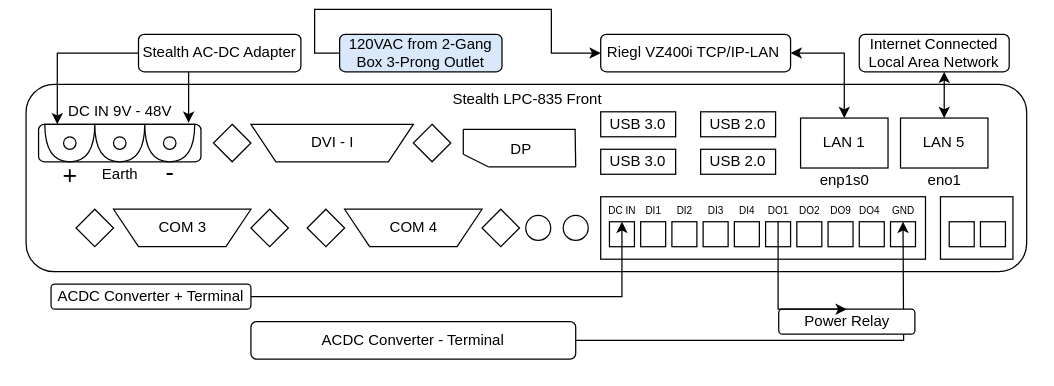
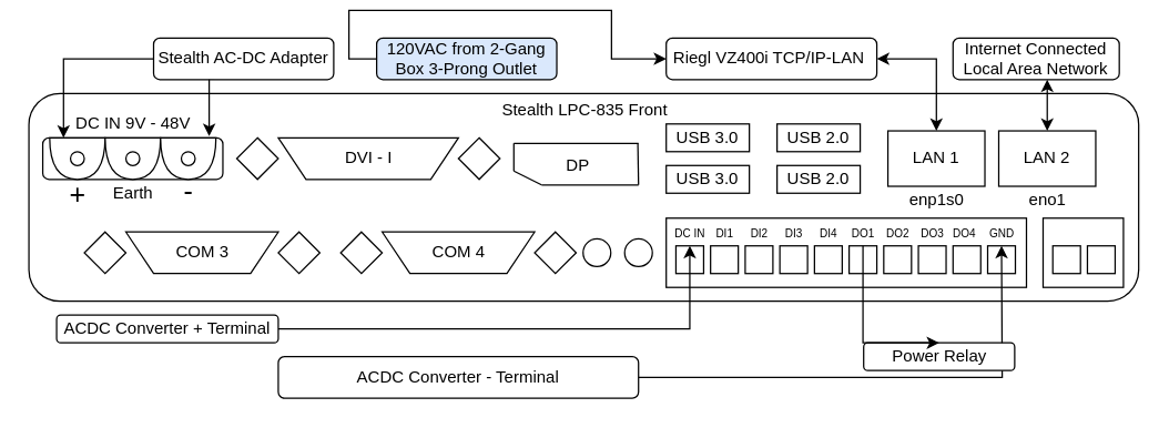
  <mxCell id="0" />
  <mxCell id="1" parent="0" />
  <mxCell id="2" value="" style="rounded=1;whiteSpace=wrap;html=1;" parent="1" vertex="1"><mxGeometry x="20" y="60" width="801" height="150" as="geometry" /></mxCell>
  <mxCell id="3" value="" style="rounded=1;whiteSpace=wrap;html=1;" parent="1" vertex="1"><mxGeometry x="30" y="92" width="130" height="30" as="geometry" /></mxCell>
  <mxCell id="4" value="USB 3.0" style="rounded=0;whiteSpace=wrap;html=1;" parent="1" vertex="1"><mxGeometry x="480" y="82" width="60" height="20" as="geometry" /></mxCell>
  <mxCell id="5" value="USB 2.0" style="rounded=0;whiteSpace=wrap;html=1;" parent="1" vertex="1"><mxGeometry x="560" y="82" width="60" height="20" as="geometry" /></mxCell>
  <mxCell id="6" value="USB 3.0" style="rounded=0;whiteSpace=wrap;html=1;" parent="1" vertex="1"><mxGeometry x="480" y="112" width="60" height="20" as="geometry" /></mxCell>
  <mxCell id="7" value="USB 2.0" style="rounded=0;whiteSpace=wrap;html=1;" parent="1" vertex="1"><mxGeometry x="560" y="112" width="60" height="20" as="geometry" /></mxCell>
  <mxCell id="8" style="edgeStyle=orthogonalEdgeStyle;rounded=0;orthogonalLoop=1;jettySize=auto;html=1;exitX=0.5;exitY=0;exitDx=0;exitDy=0;entryX=1;entryY=0.5;entryDx=0;entryDy=0;startArrow=classic;startFill=1;" parent="1" source="9" target="71" edge="1"><mxGeometry relative="1" as="geometry" /></mxCell>
  <mxCell id="9" value="LAN 1" style="rounded=0;whiteSpace=wrap;html=1;" parent="1" vertex="1"><mxGeometry x="640" y="87" width="70" height="40" as="geometry" /></mxCell>
- <mxCell id="10" value="LAN 5" style="rounded=0;whiteSpace=wrap;html=1;" parent="1" vertex="1"><mxGeometry x="720" y="87" width="70" height="40" as="geometry" /></mxCell>
+ <mxCell id="10" value="LAN 2" style="rounded=0;whiteSpace=wrap;html=1;" parent="1" vertex="1"><mxGeometry x="720" y="87" width="70" height="40" as="geometry" /></mxCell>
  <mxCell id="11" value="" style="shape=trapezoid;perimeter=trapezoidPerimeter;whiteSpace=wrap;html=1;fixedSize=1;rotation=-180;" parent="1" vertex="1"><mxGeometry x="200" y="92" width="130" height="30" as="geometry" /></mxCell>
  <mxCell id="12" value="" style="shape=hexagon;perimeter=hexagonPerimeter2;whiteSpace=wrap;html=1;fixedSize=1;" parent="1" vertex="1"><mxGeometry x="330" y="92" width="30" height="30" as="geometry" /></mxCell>
  <mxCell id="13" value="" style="shape=hexagon;perimeter=hexagonPerimeter2;whiteSpace=wrap;html=1;fixedSize=1;" parent="1" vertex="1"><mxGeometry x="170" y="92" width="30" height="30" as="geometry" /></mxCell>
  <mxCell id="14" value="" style="shape=trapezoid;perimeter=trapezoidPerimeter;whiteSpace=wrap;html=1;fixedSize=1;rotation=-180;" parent="1" vertex="1"><mxGeometry x="90" y="160" width="110" height="30" as="geometry" /></mxCell>
  <mxCell id="15" value="" style="shape=hexagon;perimeter=hexagonPerimeter2;whiteSpace=wrap;html=1;fixedSize=1;" parent="1" vertex="1"><mxGeometry x="60" y="160" width="30" height="30" as="geometry" /></mxCell>
  <mxCell id="16" value="" style="shape=hexagon;perimeter=hexagonPerimeter2;whiteSpace=wrap;html=1;fixedSize=1;" parent="1" vertex="1"><mxGeometry x="200" y="160" width="30" height="30" as="geometry" /></mxCell>
  <mxCell id="17" value="" style="shape=trapezoid;perimeter=trapezoidPerimeter;whiteSpace=wrap;html=1;fixedSize=1;rotation=-180;" parent="1" vertex="1"><mxGeometry x="275" y="160" width="110" height="30" as="geometry" /></mxCell>
  <mxCell id="18" value="" style="shape=hexagon;perimeter=hexagonPerimeter2;whiteSpace=wrap;html=1;fixedSize=1;" parent="1" vertex="1"><mxGeometry x="245" y="160" width="30" height="30" as="geometry" /></mxCell>
  <mxCell id="19" value="" style="shape=hexagon;perimeter=hexagonPerimeter2;whiteSpace=wrap;html=1;fixedSize=1;" parent="1" vertex="1"><mxGeometry x="385" y="160" width="30" height="30" as="geometry" /></mxCell>
  <mxCell id="20" value="" style="shape=or;whiteSpace=wrap;html=1;rotation=90;" parent="1" vertex="1"><mxGeometry x="40" y="87" width="30" height="40" as="geometry" /></mxCell>
  <mxCell id="21" value="" style="shape=or;whiteSpace=wrap;html=1;rotation=90;" parent="1" vertex="1"><mxGeometry x="80" y="87" width="30" height="40" as="geometry" /></mxCell>
  <mxCell id="22" value="" style="shape=or;whiteSpace=wrap;html=1;rotation=90;" parent="1" vertex="1"><mxGeometry x="120" y="87" width="30" height="40" as="geometry" /></mxCell>
  <mxCell id="23" value="" style="ellipse;whiteSpace=wrap;html=1;aspect=fixed;" parent="1" vertex="1"><mxGeometry x="50" y="102" width="10" height="10" as="geometry" /></mxCell>
  <mxCell id="24" value="" style="ellipse;whiteSpace=wrap;html=1;aspect=fixed;" parent="1" vertex="1"><mxGeometry x="90" y="102" width="10" height="10" as="geometry" /></mxCell>
  <mxCell id="25" value="" style="ellipse;whiteSpace=wrap;html=1;aspect=fixed;" parent="1" vertex="1"><mxGeometry x="130" y="102" width="10" height="10" as="geometry" /></mxCell>
  <mxCell id="26" value="DC IN 9V - 48V" style="text;html=1;align=center;verticalAlign=middle;resizable=0;points=[];autosize=1;" parent="1" vertex="1"><mxGeometry x="45" y="72" width="100" height="20" as="geometry" /></mxCell>
  <mxCell id="27" value="&lt;font style=&quot;font-size: 20px&quot;&gt;+&lt;/font&gt;" style="text;html=1;align=center;verticalAlign=middle;resizable=0;points=[];autosize=1;" parent="1" vertex="1"><mxGeometry x="40" y="122" width="30" height="20" as="geometry" /></mxCell>
  <mxCell id="28" value="&lt;font style=&quot;font-size: 20px&quot;&gt;-&lt;/font&gt;" style="text;html=1;align=center;verticalAlign=middle;resizable=0;points=[];autosize=1;" parent="1" vertex="1"><mxGeometry x="125" y="120" width="20" height="20" as="geometry" /></mxCell>
  <mxCell id="29" value="Earth" style="text;html=1;align=center;verticalAlign=middle;resizable=0;points=[];autosize=1;" parent="1" vertex="1"><mxGeometry x="75" y="122" width="40" height="20" as="geometry" /></mxCell>
  <mxCell id="30" value="COM 3" style="text;html=1;align=center;verticalAlign=middle;resizable=0;points=[];autosize=1;" parent="1" vertex="1"><mxGeometry x="120" y="165" width="50" height="20" as="geometry" /></mxCell>
  <mxCell id="31" value="COM 4" style="text;html=1;align=center;verticalAlign=middle;resizable=0;points=[];autosize=1;" parent="1" vertex="1"><mxGeometry x="305" y="165" width="50" height="20" as="geometry" /></mxCell>
  <mxCell id="32" value="DVI - I" style="text;html=1;align=center;verticalAlign=middle;resizable=0;points=[];autosize=1;" parent="1" vertex="1"><mxGeometry x="240" y="97" width="50" height="20" as="geometry" /></mxCell>
  <mxCell id="33" value="" style="endArrow=none;html=1;" parent="1" edge="1"><mxGeometry width="50" height="50" relative="1" as="geometry"><mxPoint x="370" y="96" as="sourcePoint" /><mxPoint x="460" y="96" as="targetPoint" /></mxGeometry></mxCell>
  <mxCell id="34" value="" style="endArrow=none;html=1;" parent="1" edge="1"><mxGeometry width="50" height="50" relative="1" as="geometry"><mxPoint x="460" y="126" as="sourcePoint" /><mxPoint x="459.5" y="96" as="targetPoint" /></mxGeometry></mxCell>
  <mxCell id="35" value="" style="endArrow=none;html=1;" parent="1" edge="1"><mxGeometry width="50" height="50" relative="1" as="geometry"><mxPoint x="390" y="126" as="sourcePoint" /><mxPoint x="460" y="126" as="targetPoint" /></mxGeometry></mxCell>
  <mxCell id="36" value="" style="endArrow=none;html=1;" parent="1" edge="1"><mxGeometry width="50" height="50" relative="1" as="geometry"><mxPoint x="370" y="116" as="sourcePoint" /><mxPoint x="370" y="96" as="targetPoint" /></mxGeometry></mxCell>
  <mxCell id="37" value="" style="endArrow=none;html=1;" parent="1" edge="1"><mxGeometry width="50" height="50" relative="1" as="geometry"><mxPoint x="390" y="126" as="sourcePoint" /><mxPoint x="370" y="116" as="targetPoint" /></mxGeometry></mxCell>
  <mxCell id="38" value="DP" style="text;html=1;align=center;verticalAlign=middle;resizable=0;points=[];autosize=1;" parent="1" vertex="1"><mxGeometry x="401" y="102" width="30" height="20" as="geometry" /></mxCell>
  <mxCell id="39" value="" style="ellipse;whiteSpace=wrap;html=1;aspect=fixed;" parent="1" vertex="1"><mxGeometry x="420" y="165" width="20" height="20" as="geometry" /></mxCell>
  <mxCell id="40" value="" style="ellipse;whiteSpace=wrap;html=1;aspect=fixed;" parent="1" vertex="1"><mxGeometry x="450" y="165" width="20" height="20" as="geometry" /></mxCell>
  <mxCell id="41" value="" style="rounded=0;whiteSpace=wrap;html=1;" parent="1" vertex="1"><mxGeometry x="480" y="150" width="260" height="50" as="geometry" /></mxCell>
  <mxCell id="42" value="" style="rounded=0;whiteSpace=wrap;html=1;" parent="1" vertex="1"><mxGeometry x="752" y="150" width="58" height="50" as="geometry" /></mxCell>
  <mxCell id="43" value="" style="whiteSpace=wrap;html=1;aspect=fixed;" parent="1" vertex="1"><mxGeometry x="487" y="170" width="20" height="20" as="geometry" /></mxCell>
  <mxCell id="44" value="" style="whiteSpace=wrap;html=1;aspect=fixed;" parent="1" vertex="1"><mxGeometry x="512" y="170" width="20" height="20" as="geometry" /></mxCell>
  <mxCell id="45" value="" style="whiteSpace=wrap;html=1;aspect=fixed;" parent="1" vertex="1"><mxGeometry x="537" y="170" width="20" height="20" as="geometry" /></mxCell>
  <mxCell id="46" value="" style="whiteSpace=wrap;html=1;aspect=fixed;" parent="1" vertex="1"><mxGeometry x="562" y="170" width="20" height="20" as="geometry" /></mxCell>
  <mxCell id="47" value="" style="whiteSpace=wrap;html=1;aspect=fixed;" parent="1" vertex="1"><mxGeometry x="587" y="170" width="20" height="20" as="geometry" /></mxCell>
  <mxCell id="48" value="" style="whiteSpace=wrap;html=1;aspect=fixed;" parent="1" vertex="1"><mxGeometry x="612" y="170" width="20" height="20" as="geometry" /></mxCell>
  <mxCell id="49" value="" style="whiteSpace=wrap;html=1;aspect=fixed;" parent="1" vertex="1"><mxGeometry x="637" y="170" width="20" height="20" as="geometry" /></mxCell>
  <mxCell id="50" value="" style="whiteSpace=wrap;html=1;aspect=fixed;" parent="1" vertex="1"><mxGeometry x="662" y="170" width="20" height="20" as="geometry" /></mxCell>
  <mxCell id="51" value="" style="whiteSpace=wrap;html=1;aspect=fixed;" parent="1" vertex="1"><mxGeometry x="687" y="170" width="20" height="20" as="geometry" /></mxCell>
  <mxCell id="52" value="" style="whiteSpace=wrap;html=1;aspect=fixed;" parent="1" vertex="1"><mxGeometry x="712" y="170" width="20" height="20" as="geometry" /></mxCell>
  <mxCell id="53" value="" style="whiteSpace=wrap;html=1;aspect=fixed;" parent="1" vertex="1"><mxGeometry x="759" y="170" width="20" height="20" as="geometry" /></mxCell>
  <mxCell id="54" value="" style="whiteSpace=wrap;html=1;aspect=fixed;" parent="1" vertex="1"><mxGeometry x="784" y="170" width="20" height="20" as="geometry" /></mxCell>
  <mxCell id="55" value="&lt;font style=&quot;font-size: 8px&quot;&gt;DC IN&lt;/font&gt;" style="text;html=1;align=center;verticalAlign=middle;resizable=0;points=[];autosize=1;" parent="1" vertex="1"><mxGeometry x="477" y="150" width="40" height="20" as="geometry" /></mxCell>
  <mxCell id="56" value="&lt;font style=&quot;font-size: 8px&quot;&gt;DI1&lt;/font&gt;" style="text;html=1;align=center;verticalAlign=middle;resizable=0;points=[];autosize=1;" parent="1" vertex="1"><mxGeometry x="507" y="150" width="30" height="20" as="geometry" /></mxCell>
  <mxCell id="57" value="&lt;font style=&quot;font-size: 8px&quot;&gt;DI2&lt;/font&gt;" style="text;html=1;align=center;verticalAlign=middle;resizable=0;points=[];autosize=1;" parent="1" vertex="1"><mxGeometry x="532" y="150" width="30" height="20" as="geometry" /></mxCell>
  <mxCell id="58" value="&lt;font style=&quot;font-size: 8px&quot;&gt;DI3&lt;/font&gt;" style="text;html=1;align=center;verticalAlign=middle;resizable=0;points=[];autosize=1;" parent="1" vertex="1"><mxGeometry x="557" y="150" width="30" height="20" as="geometry" /></mxCell>
  <mxCell id="59" value="&lt;font style=&quot;font-size: 8px&quot;&gt;DI4&lt;/font&gt;" style="text;html=1;align=center;verticalAlign=middle;resizable=0;points=[];autosize=1;" parent="1" vertex="1"><mxGeometry x="582" y="150" width="30" height="20" as="geometry" /></mxCell>
  <mxCell id="60" value="&lt;font style=&quot;font-size: 8px&quot;&gt;DO1&lt;/font&gt;" style="text;html=1;align=center;verticalAlign=middle;resizable=0;points=[];autosize=1;" parent="1" vertex="1"><mxGeometry x="607" y="150" width="30" height="20" as="geometry" /></mxCell>
  <mxCell id="61" value="&lt;font style=&quot;font-size: 8px&quot;&gt;DO2&lt;br&gt;&lt;/font&gt;" style="text;html=1;align=center;verticalAlign=middle;resizable=0;points=[];autosize=1;" parent="1" vertex="1"><mxGeometry x="632" y="150" width="30" height="20" as="geometry" /></mxCell>
- <mxCell id="62" value="&lt;font style=&quot;font-size: 8px&quot;&gt;DO9&lt;/font&gt;" style="text;html=1;align=center;verticalAlign=middle;resizable=0;points=[];autosize=1;" parent="1" vertex="1"><mxGeometry x="657" y="150" width="30" height="20" as="geometry" /></mxCell>
+ <mxCell id="62" value="&lt;font style=&quot;font-size: 8px&quot;&gt;DO3&lt;/font&gt;" style="text;html=1;align=center;verticalAlign=middle;resizable=0;points=[];autosize=1;" parent="1" vertex="1"><mxGeometry x="657" y="150" width="30" height="20" as="geometry" /></mxCell>
  <mxCell id="63" value="&lt;font style=&quot;font-size: 8px&quot;&gt;DO4&lt;/font&gt;" style="text;html=1;align=center;verticalAlign=middle;resizable=0;points=[];autosize=1;" parent="1" vertex="1"><mxGeometry x="680" y="150" width="30" height="20" as="geometry" /></mxCell>
  <mxCell id="64" value="&lt;font style=&quot;font-size: 8px&quot;&gt;GND&lt;/font&gt;" style="text;html=1;align=center;verticalAlign=middle;resizable=0;points=[];autosize=1;" parent="1" vertex="1"><mxGeometry x="707" y="150" width="30" height="20" as="geometry" /></mxCell>
  <mxCell id="65" value="Stealth LPC-835 Front" style="text;html=1;align=center;verticalAlign=middle;resizable=0;points=[];autosize=1;" parent="1" vertex="1"><mxGeometry x="350.5" y="62" width="140" height="20" as="geometry" /></mxCell>
  <mxCell id="66" style="edgeStyle=orthogonalEdgeStyle;rounded=0;orthogonalLoop=1;jettySize=auto;html=1;exitX=0;exitY=0.5;exitDx=0;exitDy=0;entryX=0;entryY=0.75;entryDx=0;entryDy=0;entryPerimeter=0;" parent="1" source="68" target="20" edge="1"><mxGeometry relative="1" as="geometry" /></mxCell>
  <mxCell id="67" style="edgeStyle=orthogonalEdgeStyle;rounded=0;orthogonalLoop=1;jettySize=auto;html=1;exitX=0.338;exitY=0.971;exitDx=0;exitDy=0;entryX=-0.04;entryY=0.122;entryDx=0;entryDy=0;entryPerimeter=0;exitPerimeter=0;" parent="1" source="68" target="22" edge="1"><mxGeometry relative="1" as="geometry"><Array as="points"><mxPoint x="150" y="49" /></Array></mxGeometry></mxCell>
  <mxCell id="68" value="Stealth AC-DC Adapter" style="rounded=1;whiteSpace=wrap;html=1;" parent="1" vertex="1"><mxGeometry x="110" y="20" width="130" height="30" as="geometry" /></mxCell>
  <mxCell id="69" style="edgeStyle=orthogonalEdgeStyle;rounded=0;orthogonalLoop=1;jettySize=auto;html=1;exitX=0;exitY=0.5;exitDx=0;exitDy=0;" parent="1" source="70" target="71" edge="1"><mxGeometry relative="1" as="geometry" /></mxCell>
  <mxCell id="70" value="120VAC from 2-Gang Box 3-Prong Outlet" style="rounded=1;whiteSpace=wrap;html=1;fillColor=#dae8fc;" parent="1" vertex="1"><mxGeometry x="271" y="20" width="130" height="30" as="geometry" /></mxCell>
  <mxCell id="71" value="Riegl VZ400i TCP/IP-LAN&amp;nbsp;" style="rounded=1;whiteSpace=wrap;html=1;" parent="1" vertex="1"><mxGeometry x="480" y="20" width="152" height="30" as="geometry" /></mxCell>
  <mxCell id="72" style="edgeStyle=orthogonalEdgeStyle;rounded=0;orthogonalLoop=1;jettySize=auto;html=1;entryX=0.5;entryY=0;entryDx=0;entryDy=0;startArrow=classic;startFill=1;" parent="1" target="10" edge="1"><mxGeometry relative="1" as="geometry"><mxPoint x="755" y="50" as="sourcePoint" /><Array as="points"><mxPoint x="755" y="50" /></Array></mxGeometry></mxCell>
  <mxCell id="73" value="Internet Connected&lt;br&gt;Local Area Network" style="rounded=1;whiteSpace=wrap;html=1;" parent="1" vertex="1"><mxGeometry x="687" y="20" width="120" height="30" as="geometry" /></mxCell>
  <mxCell id="74" style="edgeStyle=orthogonalEdgeStyle;rounded=0;orthogonalLoop=1;jettySize=auto;html=1;exitX=1;exitY=0.5;exitDx=0;exitDy=0;startArrow=none;startFill=0;entryX=0.5;entryY=0;entryDx=0;entryDy=0;" parent="1" source="75" target="43" edge="1"><mxGeometry relative="1" as="geometry"><mxPoint x="497" y="230" as="targetPoint" /><Array as="points"><mxPoint x="497" y="230" /></Array></mxGeometry></mxCell>
  <mxCell id="75" value="ACDC Converter + Terminal" style="rounded=1;whiteSpace=wrap;html=1;" parent="1" vertex="1"><mxGeometry x="40" y="220" width="160" height="20" as="geometry" /></mxCell>
  <mxCell id="76" style="edgeStyle=orthogonalEdgeStyle;rounded=0;orthogonalLoop=1;jettySize=auto;html=1;exitX=1;exitY=0.5;exitDx=0;exitDy=0;startArrow=none;startFill=0;" parent="1" source="77" edge="1"><mxGeometry relative="1" as="geometry"><mxPoint x="722" y="170" as="targetPoint" /></mxGeometry></mxCell>
  <mxCell id="77" value="ACDC Converter - Terminal" style="rounded=1;whiteSpace=wrap;html=1;" parent="1" vertex="1"><mxGeometry x="200" y="250" width="260" height="30" as="geometry" /></mxCell>
  <mxCell id="78" value="Power Relay" style="rounded=1;whiteSpace=wrap;html=1;" parent="1" vertex="1"><mxGeometry x="622.5" y="240" width="109" height="20" as="geometry" /></mxCell>
  <mxCell id="79" style="edgeStyle=orthogonalEdgeStyle;rounded=0;orthogonalLoop=1;jettySize=auto;html=1;exitX=0.5;exitY=0;exitDx=0;exitDy=0;entryX=0.5;entryY=0;entryDx=0;entryDy=0;startArrow=none;startFill=0;" parent="1" source="48" target="78" edge="1"><mxGeometry relative="1" as="geometry"><Array as="points"><mxPoint x="622" y="200" /><mxPoint x="622" y="200" /></Array></mxGeometry></mxCell>
  <mxCell id="80" value="eno1" style="text;html=1;align=center;verticalAlign=middle;resizable=0;points=[];autosize=1;strokeColor=none;fillColor=none;" vertex="1" parent="1"><mxGeometry x="735" y="127" width="40" height="20" as="geometry" /></mxCell>
  <mxCell id="81" value="enp1s0" style="text;html=1;align=center;verticalAlign=middle;resizable=0;points=[];autosize=1;strokeColor=none;fillColor=none;" vertex="1" parent="1"><mxGeometry x="650" y="127" width="50" height="20" as="geometry" /></mxCell>
